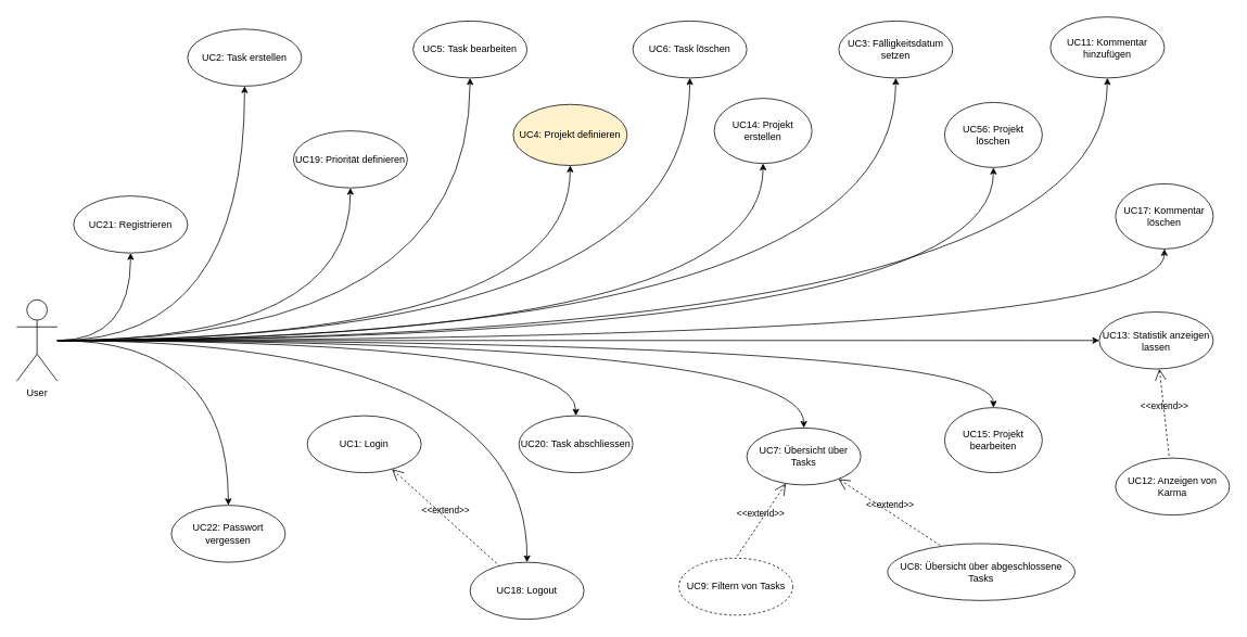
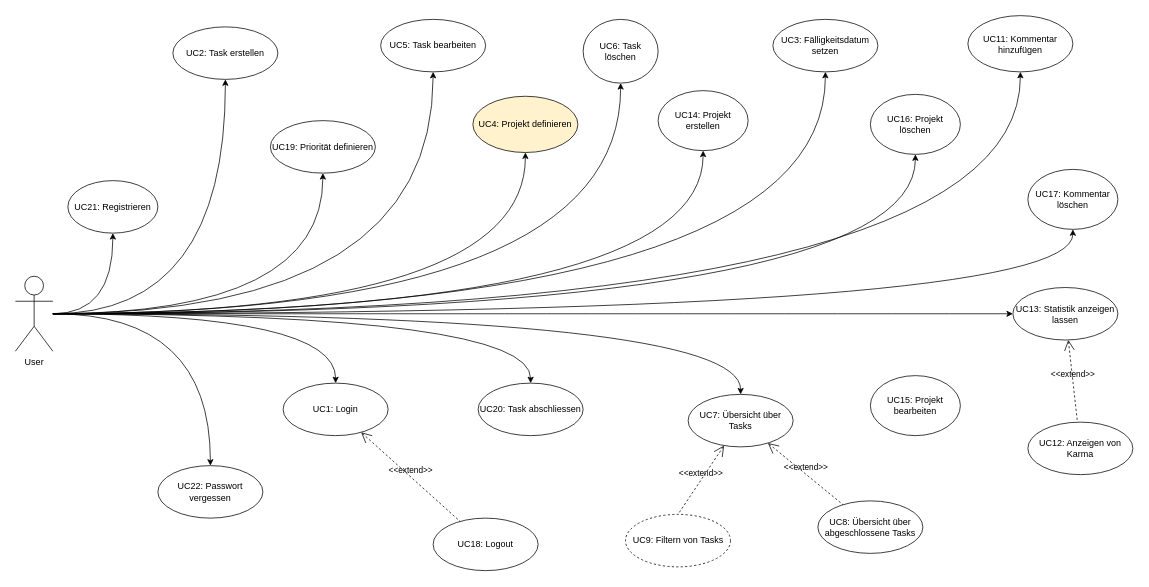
  <mxCell id="0" />
  <mxCell id="1" parent="0" />
  <mxCell id="2" style="edgeStyle=orthogonalEdgeStyle;orthogonalLoop=1;jettySize=auto;html=1;curved=1;" edge="1" parent="1" source="19" target="43"><mxGeometry relative="1" as="geometry" /></mxCell>
  <mxCell id="3" style="edgeStyle=orthogonalEdgeStyle;orthogonalLoop=1;jettySize=auto;html=1;curved=1;" edge="1" parent="1" source="19" target="44"><mxGeometry relative="1" as="geometry" /></mxCell>
  <mxCell id="4" style="edgeStyle=orthogonalEdgeStyle;curved=1;orthogonalLoop=1;jettySize=auto;html=1;" edge="1" parent="1" source="19" target="41"><mxGeometry relative="1" as="geometry" /></mxCell>
  <mxCell id="5" style="edgeStyle=orthogonalEdgeStyle;curved=1;orthogonalLoop=1;jettySize=auto;html=1;" edge="1" parent="1" source="19" target="21"><mxGeometry relative="1" as="geometry" /></mxCell>
  <mxCell id="6" style="edgeStyle=orthogonalEdgeStyle;curved=1;orthogonalLoop=1;jettySize=auto;html=1;" edge="1" parent="1" source="19" target="23"><mxGeometry relative="1" as="geometry" /></mxCell>
- <mxCell id="7" style="edgeStyle=orthogonalEdgeStyle;curved=1;orthogonalLoop=1;jettySize=auto;html=1;" edge="1" parent="1" source="19" target="34"><mxGeometry relative="1" as="geometry" /></mxCell>
  <mxCell id="8" style="edgeStyle=orthogonalEdgeStyle;curved=1;orthogonalLoop=1;jettySize=auto;html=1;" edge="1" parent="1" source="19" target="28"><mxGeometry relative="1" as="geometry" /></mxCell>
  <mxCell id="9" style="edgeStyle=orthogonalEdgeStyle;curved=1;orthogonalLoop=1;jettySize=auto;html=1;" edge="1" parent="1" source="19" target="33"><mxGeometry relative="1" as="geometry" /></mxCell>
  <mxCell id="10" style="edgeStyle=orthogonalEdgeStyle;curved=1;orthogonalLoop=1;jettySize=auto;html=1;" edge="1" parent="1" source="19" target="42"><mxGeometry relative="1" as="geometry" /></mxCell>
  <mxCell id="11" style="edgeStyle=orthogonalEdgeStyle;curved=1;orthogonalLoop=1;jettySize=auto;html=1;" edge="1" parent="1" source="19" target="25"><mxGeometry relative="1" as="geometry" /></mxCell>
  <mxCell id="12" style="edgeStyle=orthogonalEdgeStyle;curved=1;orthogonalLoop=1;jettySize=auto;html=1;" edge="1" parent="1" source="19" target="35"><mxGeometry relative="1" as="geometry" /></mxCell>
  <mxCell id="13" style="edgeStyle=orthogonalEdgeStyle;curved=1;orthogonalLoop=1;jettySize=auto;html=1;" edge="1" parent="1" source="19" target="36"><mxGeometry relative="1" as="geometry" /></mxCell>
  <mxCell id="14" style="edgeStyle=orthogonalEdgeStyle;curved=1;orthogonalLoop=1;jettySize=auto;html=1;" edge="1" parent="1" source="19" target="32"><mxGeometry relative="1" as="geometry" /></mxCell>
  <mxCell id="15" style="edgeStyle=orthogonalEdgeStyle;curved=1;orthogonalLoop=1;jettySize=auto;html=1;" edge="1" parent="1" source="19" target="24"><mxGeometry relative="1" as="geometry" /></mxCell>
  <mxCell id="16" style="edgeStyle=orthogonalEdgeStyle;curved=1;orthogonalLoop=1;jettySize=auto;html=1;" edge="1" parent="1" source="19" target="29"><mxGeometry relative="1" as="geometry" /></mxCell>
  <mxCell id="17" style="edgeStyle=orthogonalEdgeStyle;curved=1;orthogonalLoop=1;jettySize=auto;html=1;" edge="1" parent="1" source="19" target="22"><mxGeometry relative="1" as="geometry" /></mxCell>
- <mxCell id="18" style="edgeStyle=orthogonalEdgeStyle;curved=1;orthogonalLoop=1;jettySize=auto;html=1;" edge="1" parent="1" source="19" target="39"><mxGeometry relative="1" as="geometry" /></mxCell>
+ <mxCell id="18" style="edgeStyle=orthogonalEdgeStyle;curved=1;orthogonalLoop=1;jettySize=auto;html=1;" edge="1" parent="1" source="19" target="20"><mxGeometry relative="1" as="geometry" /></mxCell>
  <mxCell id="19" value="User" style="shape=umlActor;html=1;verticalLabelPosition=bottom;verticalAlign=top;align=center;" parent="1" vertex="1"><mxGeometry x="20" y="367.5" width="50" height="100" as="geometry" /></mxCell>
  <mxCell id="20" value="UC1: Login" style="ellipse;whiteSpace=wrap;html=1;" parent="1" vertex="1"><mxGeometry x="377" y="510" width="140" height="70" as="geometry" /></mxCell>
  <mxCell id="21" value="UC2: Task erstellen" style="ellipse;whiteSpace=wrap;html=1;" parent="1" vertex="1"><mxGeometry x="230" y="35" width="140" height="70" as="geometry" /></mxCell>
  <mxCell id="22" value="UC3: Fälligkeitsdatum setzen" style="ellipse;whiteSpace=wrap;html=1;" parent="1" vertex="1"><mxGeometry x="1030" y="25" width="140" height="70" as="geometry" /></mxCell>
  <mxCell id="23" value="UC4: Projekt definieren" style="ellipse;whiteSpace=wrap;html=1;fillColor=#fff2cc;" parent="1" vertex="1"><mxGeometry x="630" y="127.5" width="140" height="75" as="geometry" /></mxCell>
  <mxCell id="24" value="UC11: Kommentar hinzufügen" style="ellipse;whiteSpace=wrap;html=1;" parent="1" vertex="1"><mxGeometry x="1290" y="20" width="140" height="75" as="geometry" /></mxCell>
  <mxCell id="25" value="UC7: Übersicht über Tasks" style="ellipse;whiteSpace=wrap;html=1;" parent="1" vertex="1"><mxGeometry x="917" y="525" width="140" height="70" as="geometry" /></mxCell>
- <mxCell id="26" value="UC8: Übersicht über abgeschlossene Tasks" style="ellipse;whiteSpace=wrap;html=1;" parent="1" vertex="1"><mxGeometry x="1090" y="667" width="230" height="70" as="geometry" /></mxCell>
+ <mxCell id="26" value="UC8: Übersicht über abgeschlossene Tasks" style="ellipse;whiteSpace=wrap;html=1;" parent="1" vertex="1"><mxGeometry x="1090" y="667" width="140" height="70" as="geometry" /></mxCell>
  <mxCell id="27" value="UC9: Filtern von Tasks" style="ellipse;whiteSpace=wrap;html=1;dashed=1;" parent="1" vertex="1"><mxGeometry x="833.5" y="685" width="140" height="70" as="geometry" /></mxCell>
  <mxCell id="28" value="UC5: Task bearbeiten" style="ellipse;whiteSpace=wrap;html=1;" parent="1" vertex="1"><mxGeometry x="507" y="25" width="140" height="70" as="geometry" /></mxCell>
- <mxCell id="29" value="UC6: Task löschen" style="ellipse;whiteSpace=wrap;html=1;" parent="1" vertex="1"><mxGeometry x="777" y="25" width="140" height="70" as="geometry" /></mxCell>
+ <mxCell id="29" value="UC6: Task löschen" style="ellipse;whiteSpace=wrap;html=1;" parent="1" vertex="1"><mxGeometry x="777" y="25" width="100" height="85" as="geometry" /></mxCell>
  <mxCell id="30" value="&amp;lt;&amp;lt;extend&amp;gt;&amp;gt;" style="edgeStyle=none;html=1;startArrow=open;endArrow=none;startSize=12;verticalAlign=bottom;dashed=1;labelBackgroundColor=none;" parent="1" source="25" target="26" edge="1"><mxGeometry width="160" relative="1" as="geometry"><mxPoint x="877" y="602" as="sourcePoint" /><mxPoint x="1124" y="386" as="targetPoint" /></mxGeometry></mxCell>
  <mxCell id="31" value="UC12: Anzeigen von Karma" style="ellipse;whiteSpace=wrap;html=1;" parent="1" vertex="1"><mxGeometry x="1370" y="562" width="140" height="70" as="geometry" /></mxCell>
  <mxCell id="32" value="UC13: Statistik anzeigen lassen" style="ellipse;whiteSpace=wrap;html=1;" parent="1" vertex="1"><mxGeometry x="1350" y="382.5" width="140" height="70" as="geometry" /></mxCell>
  <mxCell id="33" value="UC14: Projekt erstellen" style="ellipse;whiteSpace=wrap;html=1;" vertex="1" parent="1"><mxGeometry x="877" y="120" width="120" height="80" as="geometry" /></mxCell>
  <mxCell id="34" value="UC15: Projekt bearbeiten" style="ellipse;whiteSpace=wrap;html=1;" vertex="1" parent="1"><mxGeometry x="1160" y="500" width="120" height="80" as="geometry" /></mxCell>
- <mxCell id="35" value="UC56: Projekt löschen" style="ellipse;whiteSpace=wrap;html=1;" vertex="1" parent="1"><mxGeometry x="1160" y="125" width="120" height="80" as="geometry" /></mxCell>
+ <mxCell id="35" value="UC16: Projekt löschen" style="ellipse;whiteSpace=wrap;html=1;" vertex="1" parent="1"><mxGeometry x="1160" y="125" width="120" height="80" as="geometry" /></mxCell>
  <mxCell id="36" value="&lt;span&gt;UC17: Kommentar löschen&lt;/span&gt;" style="ellipse;whiteSpace=wrap;html=1;" vertex="1" parent="1"><mxGeometry x="1370" y="225" width="120" height="80" as="geometry" /></mxCell>
  <mxCell id="37" value="&amp;lt;&amp;lt;extend&amp;gt;&amp;gt;" style="edgeStyle=none;html=1;startArrow=open;endArrow=none;startSize=12;verticalAlign=bottom;dashed=1;labelBackgroundColor=none;entryX=0.5;entryY=0;entryDx=0;entryDy=0;" edge="1" parent="1" source="25" target="27"><mxGeometry width="160" relative="1" as="geometry"><mxPoint x="617" y="642" as="sourcePoint" /><mxPoint x="777" y="642" as="targetPoint" /></mxGeometry></mxCell>
  <mxCell id="38" value="&amp;lt;&amp;lt;extend&amp;gt;&amp;gt;" style="edgeStyle=none;html=1;startArrow=open;endArrow=none;startSize=12;verticalAlign=bottom;dashed=1;labelBackgroundColor=none;" edge="1" parent="1" source="32" target="31"><mxGeometry width="160" relative="1" as="geometry"><mxPoint x="837" y="545" as="sourcePoint" /><mxPoint x="997" y="545" as="targetPoint" /></mxGeometry></mxCell>
  <mxCell id="39" value="UC18: Logout" style="ellipse;whiteSpace=wrap;html=1;" vertex="1" parent="1"><mxGeometry x="577" y="690" width="140" height="70" as="geometry" /></mxCell>
  <mxCell id="40" value="&amp;lt;&amp;lt;extend&amp;gt;&amp;gt;" style="edgeStyle=none;html=1;startArrow=open;endArrow=none;startSize=12;verticalAlign=bottom;dashed=1;labelBackgroundColor=none;" edge="1" parent="1" source="20" target="39"><mxGeometry width="160" relative="1" as="geometry"><mxPoint x="387" y="455" as="sourcePoint" /><mxPoint x="547" y="455" as="targetPoint" /></mxGeometry></mxCell>
  <mxCell id="41" value="UC19: Priorität definieren" style="ellipse;whiteSpace=wrap;html=1;" vertex="1" parent="1"><mxGeometry x="360" y="160" width="140" height="70" as="geometry" /></mxCell>
  <mxCell id="42" value="UC20: Task abschliessen" style="ellipse;whiteSpace=wrap;html=1;" vertex="1" parent="1"><mxGeometry x="637" y="510" width="140" height="70" as="geometry" /></mxCell>
- <mxCell id="43" value="UC21: Registrieren" style="ellipse;whiteSpace=wrap;html=1;" vertex="1" parent="1"><mxGeometry x="90" y="240" width="140" height="70" as="geometry" /></mxCell>
+ <mxCell id="43" value="UC21: Registrieren" style="ellipse;whiteSpace=wrap;html=1;" vertex="1" parent="1"><mxGeometry x="90" y="240" width="120" height="70" as="geometry" /></mxCell>
  <mxCell id="44" value="UC22: Passwort vergessen" style="ellipse;whiteSpace=wrap;html=1;" vertex="1" parent="1"><mxGeometry x="210" y="620" width="140" height="70" as="geometry" /></mxCell>
